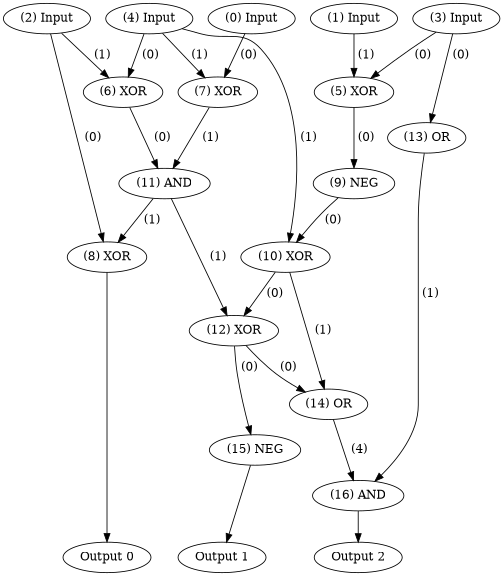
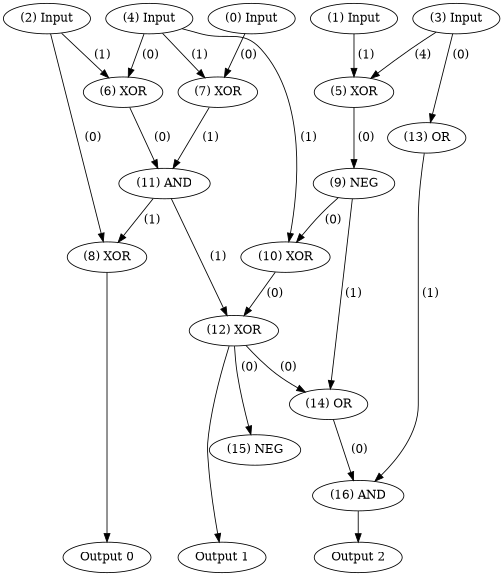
  digraph {
    rankdir=TB
    node [color=black fontcolor=black labelfontcolor=black]
    edge [bold=true color=black fontcolor=black labelfontcolor=black]
    n1 [label="(0) Input"]
    n2 [label="(1) Input"]
    n3 [label="(2) Input"]
    n4 [label="(3) Input"]
    n5 [label="(4) Input"]
    n6 [label="Output 0"]
    n7 [label="Output 1"]
    n8 [label="Output 2"]
    n9 [label="(7) XOR"]
    n10 [label="(5) XOR"]
    n11 [label="(6) XOR"]
    n12 [label="(8) XOR"]
    n13 [label="(13) OR"]
    n14 [label="(10) XOR"]
    n15 [label="(11) AND"]
    n16 [label="(9) NEG"]
    n17 [label="(16) AND"]
    n18 [label="(12) XOR"]
    n19 [label="(14) OR"]
    n20 [label="(15) NEG"]
    subgraph sub_1 {
      rank=source
      n1
      n2
      n3
      n4
      n5
    }
    subgraph sub_2 {
      rank=max
      n6
      n7
      n8
    }
    n1 -> n9 [label=" (0)"]
    n2 -> n10 [label=" (1)"]
    n3 -> n11 [label=" (1)"]
    n3 -> n12 [label=" (0)"]
-   n4 -> n10 [label=" (0)"]
+   n4 -> n10 [label=" (4)"]
    n4 -> n13 [label=" (0)"]
    n5 -> n9 [label=" (1)"]
    n5 -> n11 [label=" (0)"]
    n5 -> n14 [label=" (1)"]
    n9 -> n15 [label=" (1)"]
    n10 -> n16 [label=" (0)"]
    n11 -> n15 [label=" (0)"]
    n12 -> n6
    n13 -> n17 [label=" (1)"]
    n14 -> n18 [label=" (0)"]
    n15 -> n12 [label=" (1)"]
    n15 -> n18 [label=" (1)"]
    n16 -> n14 [label=" (0)"]
-   n14 -> n19 [label=" (1)"]
+   n16 -> n19 [label=" (1)"]
    n17 -> n8
    n18 -> n19 [label=" (0)"]
    n18 -> n20 [label=" (0)"]
-   n19 -> n17 [label=" (4)"]
-   n20 -> n7
+   n19 -> n17 [label=" (0)"]
+   n18 -> n7
  }
